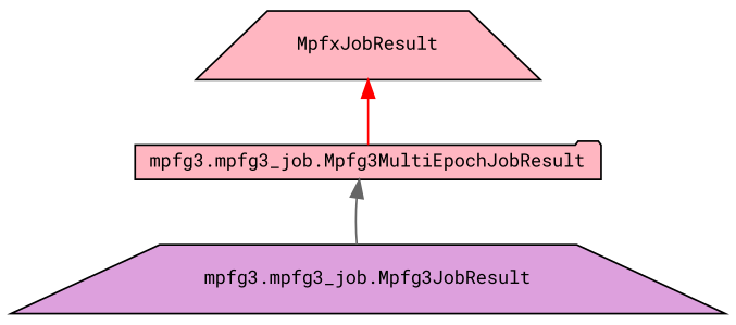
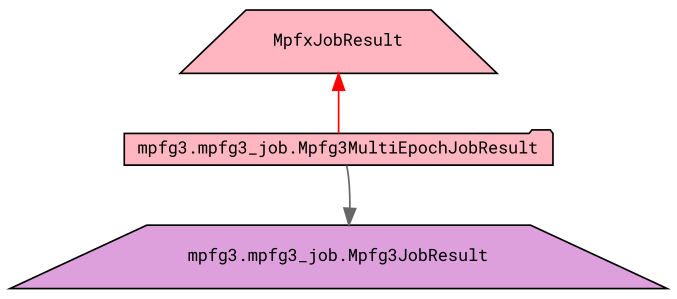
  digraph {
    fontname="Roboto Mono"
    node [color=black fillcolor=lightpink fontname="Roboto Mono" fontsize=10 shape=trapezium style=filled]
    edge [dir=back fontname="Roboto Mono" fontsize=10 labelfontname=Helvetica labelfontsize=10 style=solid]
    n1 [fontcolor=black height=0.2 label=MpfxJobResult width=0.4]
    n2 [height=0.2 label="mpfg3.mpfg3_job.Mpfg3MultiEpochJobResult" shape=folder width=0.4]
    n3 [fillcolor=plum height=0.2 label="mpfg3.mpfg3_job.Mpfg3JobResult" width=0.4]
    n1 -> n2 [color=red]
-   n2 -> n3 [color=gray40]
+   n3 -> n2 [color=gray40]
  }
